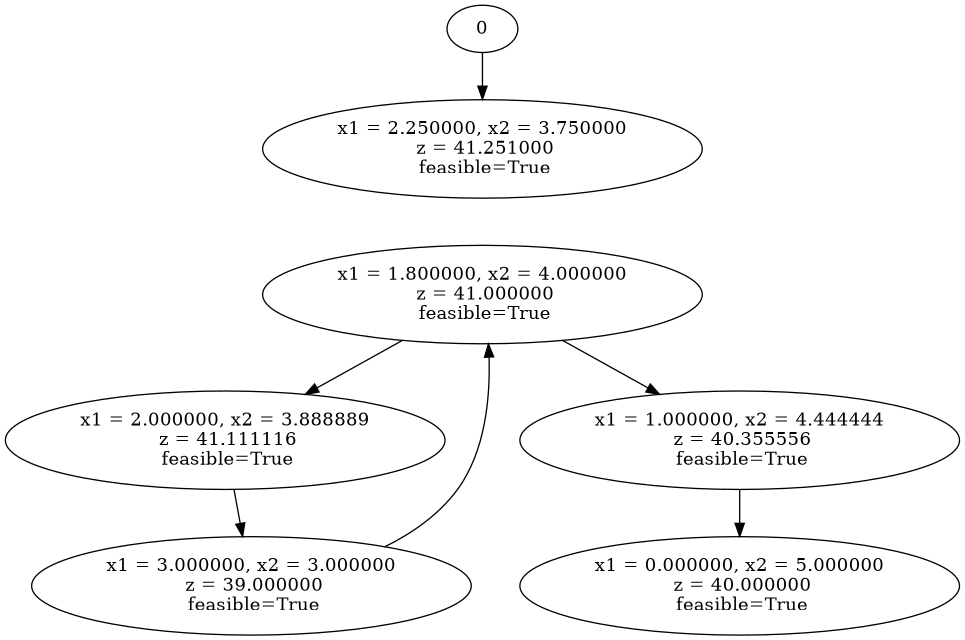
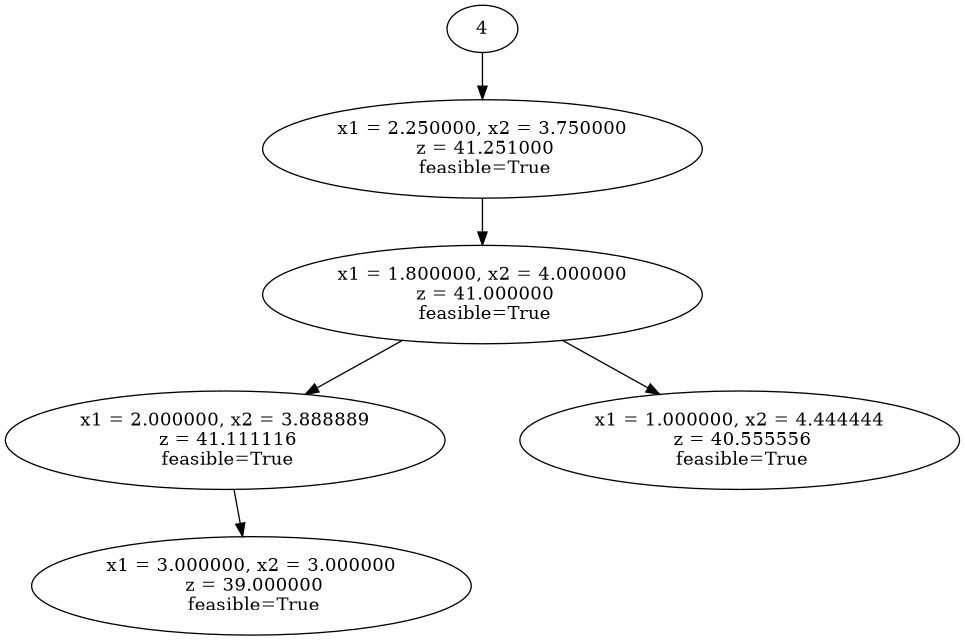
  digraph {
    n1 [label="x1 = 2.250000, x2 = 3.750000\n z = 41.251000\n feasible=True"]
    n2 [label="x1 = 1.800000, x2 = 4.000000\n z = 41.000000\n feasible=True"]
-   0
+   0 [label=4]
    n4 [label="x1 = 2.000000, x2 = 3.888889\n z = 41.111116\n feasible=True"]
-   n5 [label="x1 = 1.000000, x2 = 4.444444\n z = 40.355556\n feasible=True"]
+   n5 [label="x1 = 1.000000, x2 = 4.444444\n z = 40.555556\n feasible=True"]
    n6 [label="x1 = 3.000000, x2 = 3.000000\n z = 39.000000\n feasible=True"]
-   n7 [label="x1 = 0.000000, x2 = 5.000000\n z = 40.000000\n feasible=True"]
-   n6 -> n2
+   n1 -> n2
    n2 -> n4
    n2 -> n5
    0 -> n1
    n4 -> n6
-   n5 -> n7
  }
